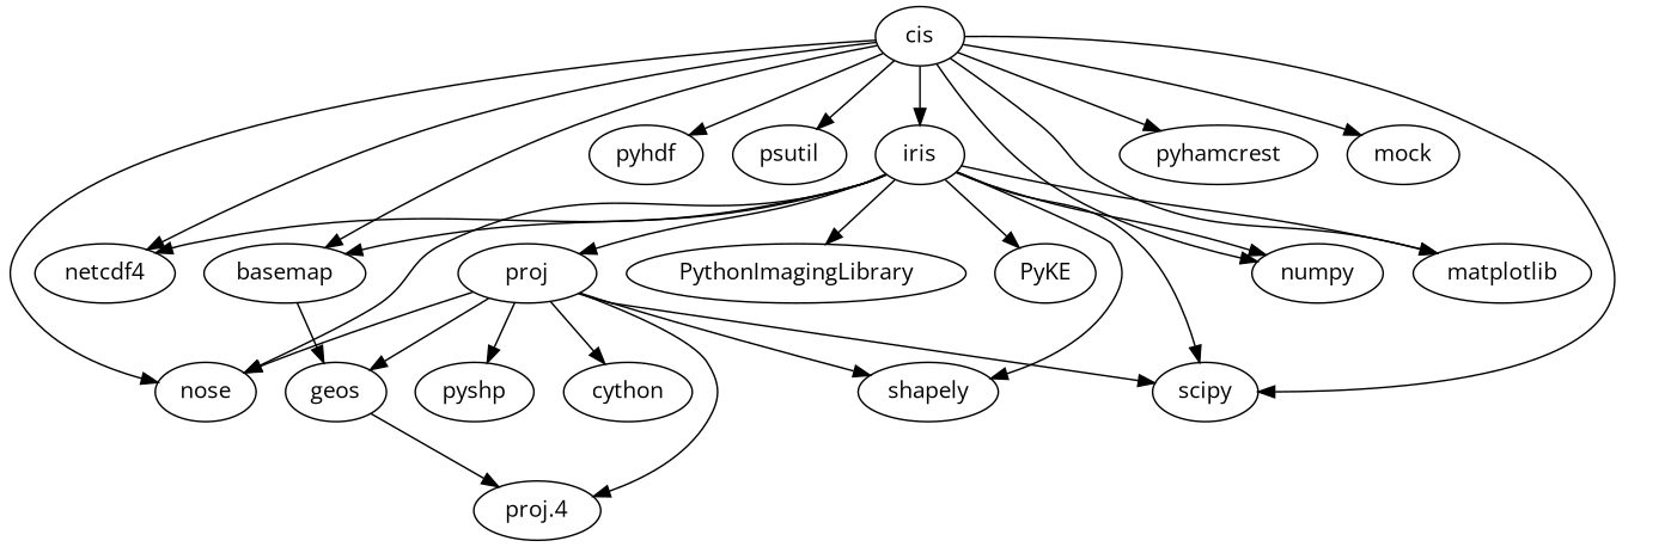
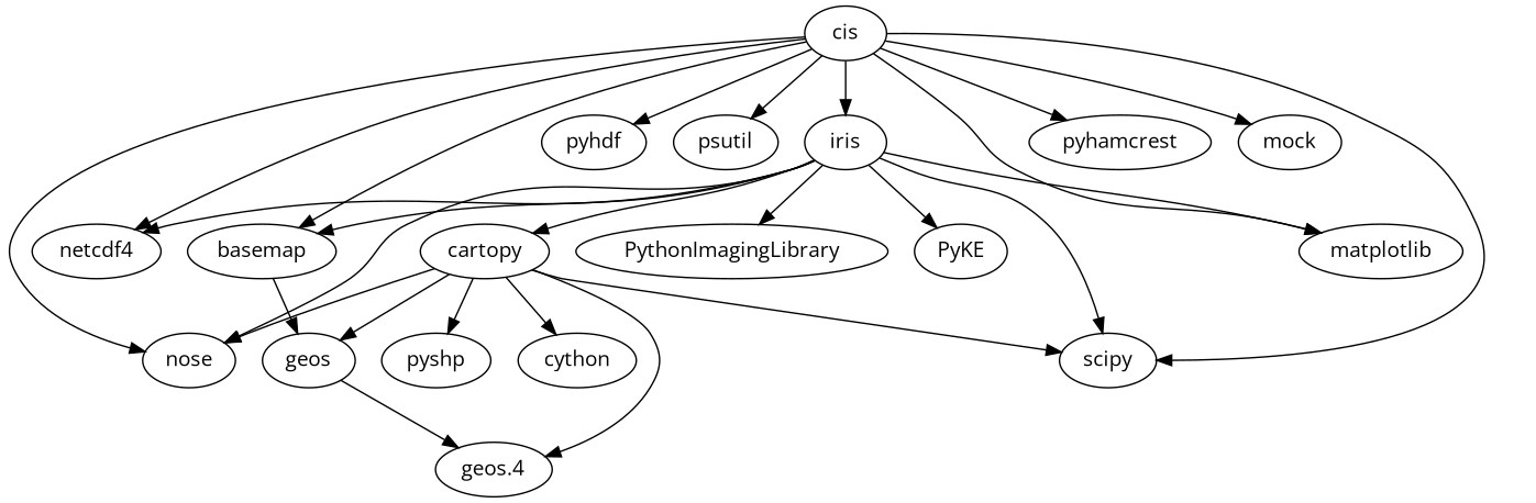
  digraph {
    fontname="Open Sans"
    node [fontname="Open Sans"]
    edge [fontname="Open Sans"]
    cis
    iris
    nose
    netcdf4
    pyhdf
    psutil
-   numpy
    matplotlib
    basemap
    pyhamcrest
    mock
    scipy
    PyKE
-   cartopy [label=proj]
+   cartopy
    PythonImagingLibrary
-   shapely
    geos
-   "proj.4"
+   "proj.4" [label="geos.4"]
    cython
    pyshp
    cis -> iris
    cis -> nose
    cis -> netcdf4
    cis -> pyhdf
    cis -> psutil
-   cis -> numpy
    cis -> matplotlib
    cis -> basemap
    cis -> pyhamcrest
    cis -> mock
    cis -> scipy
    iris -> nose
    iris -> netcdf4
-   iris -> numpy
    iris -> matplotlib
    iris -> basemap
    iris -> scipy
    iris -> PyKE
    iris -> cartopy
    iris -> PythonImagingLibrary
-   iris -> shapely
    basemap -> geos
    cartopy -> nose
    cartopy -> scipy
-   cartopy -> shapely
    cartopy -> geos
    cartopy -> "proj.4"
    cartopy -> cython
    cartopy -> pyshp
    geos -> "proj.4"
  }
